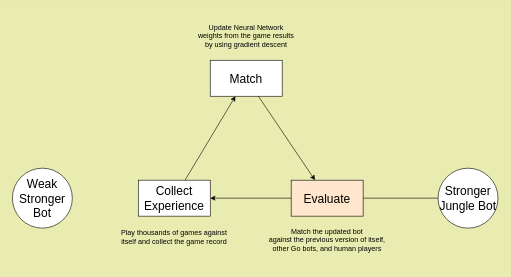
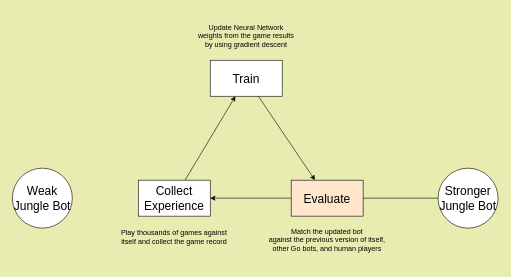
  <mxCell id="0" />
  <mxCell id="1" parent="0" />
- <mxCell id="2" value="&lt;font style=&quot;font-size: 20px;&quot;&gt;Match&lt;/font&gt;" style="rounded=0;whiteSpace=wrap;html=1;fillStyle=auto;" vertex="1" parent="1"><mxGeometry x="350" y="100" width="120" height="60" as="geometry" /></mxCell>
- <mxCell id="3" value="&lt;font style=&quot;font-size: 20px;&quot;&gt;Weak Stronger Bot&lt;/font&gt;" style="ellipse;whiteSpace=wrap;html=1;aspect=fixed;" vertex="1" parent="1"><mxGeometry x="20" y="280" width="100" height="100" as="geometry" /></mxCell>
+ <mxCell id="2" value="&lt;font style=&quot;font-size: 20px;&quot;&gt;Train&lt;/font&gt;" style="rounded=0;whiteSpace=wrap;html=1;fillStyle=auto;" vertex="1" parent="1"><mxGeometry x="350" y="100" width="120" height="60" as="geometry" /></mxCell>
+ <mxCell id="3" value="&lt;font style=&quot;font-size: 20px;&quot;&gt;Weak Jungle Bot&lt;/font&gt;" style="ellipse;whiteSpace=wrap;html=1;aspect=fixed;" vertex="1" parent="1"><mxGeometry x="20" y="280" width="100" height="100" as="geometry" /></mxCell>
  <mxCell id="4" value="&lt;font style=&quot;font-size: 20px;&quot;&gt;Collect Experience&lt;/font&gt;" style="rounded=0;whiteSpace=wrap;html=1;fillStyle=auto;" vertex="1" parent="1"><mxGeometry x="230" y="300" width="120" height="60" as="geometry" /></mxCell>
  <mxCell id="5" value="&lt;font style=&quot;font-size: 20px;&quot;&gt;Evaluate&lt;/font&gt;" style="rounded=0;whiteSpace=wrap;html=1;fillStyle=auto;fillColor=#ffe6cc;" vertex="1" parent="1"><mxGeometry x="485" y="300" width="120" height="60" as="geometry" /></mxCell>
  <mxCell id="6" value="&lt;font style=&quot;font-size: 20px;&quot;&gt;Stronger Jungle Bot&lt;/font&gt;" style="ellipse;whiteSpace=wrap;html=1;aspect=fixed;" vertex="1" parent="1"><mxGeometry x="730" y="280" width="100" height="100" as="geometry" /></mxCell>
  <mxCell id="7" value="" style="endArrow=classic;html=1;rounded=0;" edge="1" parent="1" source="4" target="2"><mxGeometry width="50" height="50" relative="1" as="geometry"><mxPoint x="400" y="370" as="sourcePoint" /><mxPoint x="450" y="320" as="targetPoint" /></mxGeometry></mxCell>
  <mxCell id="8" value="" style="endArrow=classic;html=1;rounded=0;" edge="1" parent="1" source="2" target="5"><mxGeometry width="50" height="50" relative="1" as="geometry"><mxPoint x="400" y="370" as="sourcePoint" /><mxPoint x="450" y="320" as="targetPoint" /></mxGeometry></mxCell>
  <mxCell id="9" value="" style="endArrow=classic;html=1;rounded=0;" edge="1" parent="1" source="5" target="4"><mxGeometry width="50" height="50" relative="1" as="geometry"><mxPoint x="400" y="370" as="sourcePoint" /><mxPoint x="450" y="320" as="targetPoint" /></mxGeometry></mxCell>
  <mxCell id="10" value="" style="endArrow=none;html=1;rounded=0;" edge="1" parent="1" source="6" target="5"><mxGeometry width="50" height="50" relative="1" as="geometry"><mxPoint x="400" y="370" as="sourcePoint" /><mxPoint x="450" y="320" as="targetPoint" /></mxGeometry></mxCell>
  <mxCell id="11" value="Update Neural Network&lt;div&gt;weights from the game results&lt;/div&gt;&lt;div&gt;by using gradient descent&lt;/div&gt;" style="text;html=1;align=center;verticalAlign=middle;whiteSpace=wrap;rounded=0;" vertex="1" parent="1"><mxGeometry x="215" y="20" width="390" height="80" as="geometry" /></mxCell>
  <mxCell id="12" value="Play thousands of games against&lt;div&gt;itself and collect the game record&lt;/div&gt;" style="text;html=1;align=center;verticalAlign=middle;whiteSpace=wrap;rounded=0;" vertex="1" parent="1"><mxGeometry x="95" y="360" width="390" height="70" as="geometry" /></mxCell>
  <mxCell id="13" value="Match the updated bot&lt;div&gt;against the previous version of itself,&lt;/div&gt;&lt;div&gt;other Go bots, and human players&lt;/div&gt;" style="text;html=1;align=center;verticalAlign=middle;whiteSpace=wrap;rounded=0;" vertex="1" parent="1"><mxGeometry x="350" y="360" width="390" height="80" as="geometry" /></mxCell>
